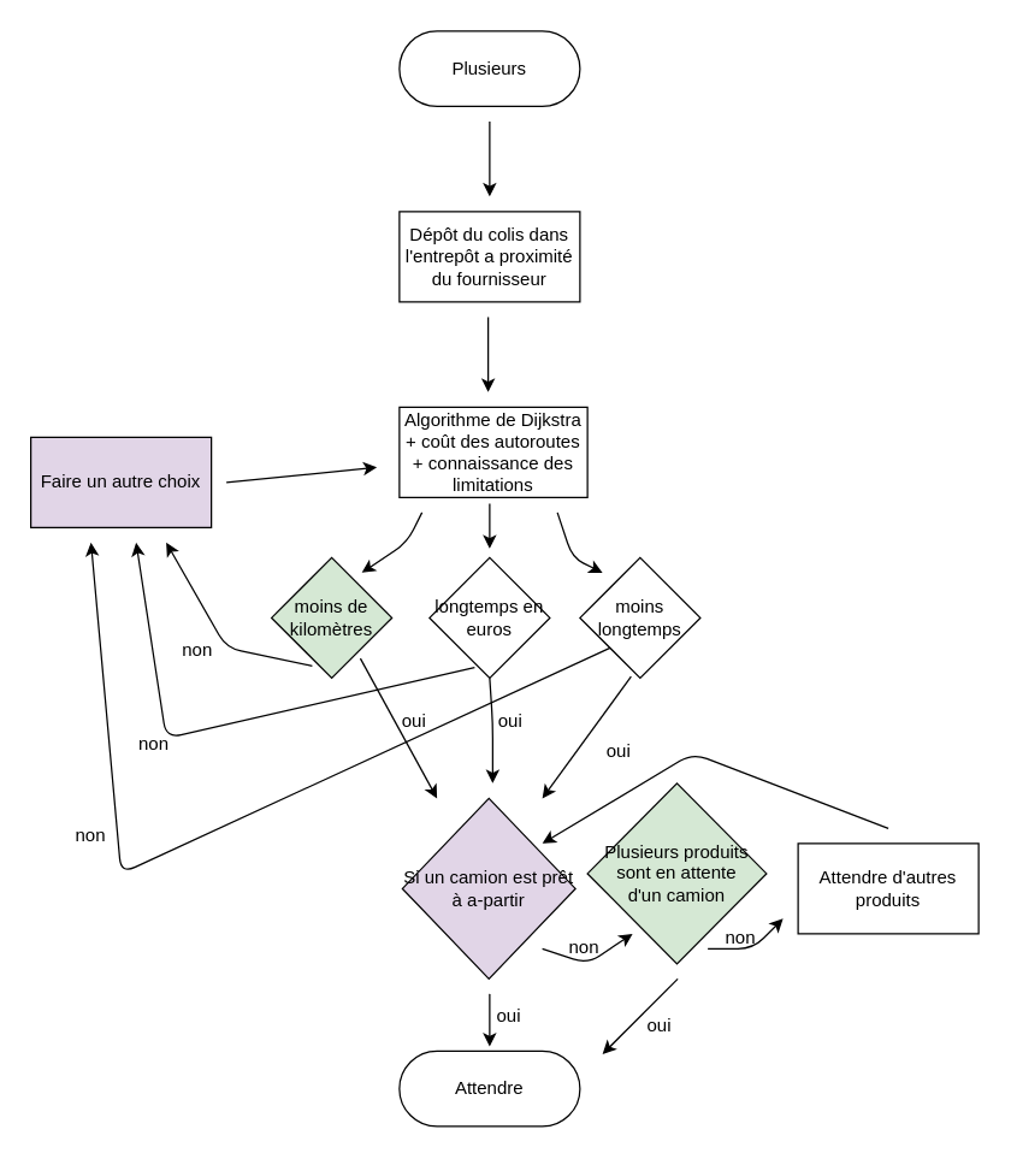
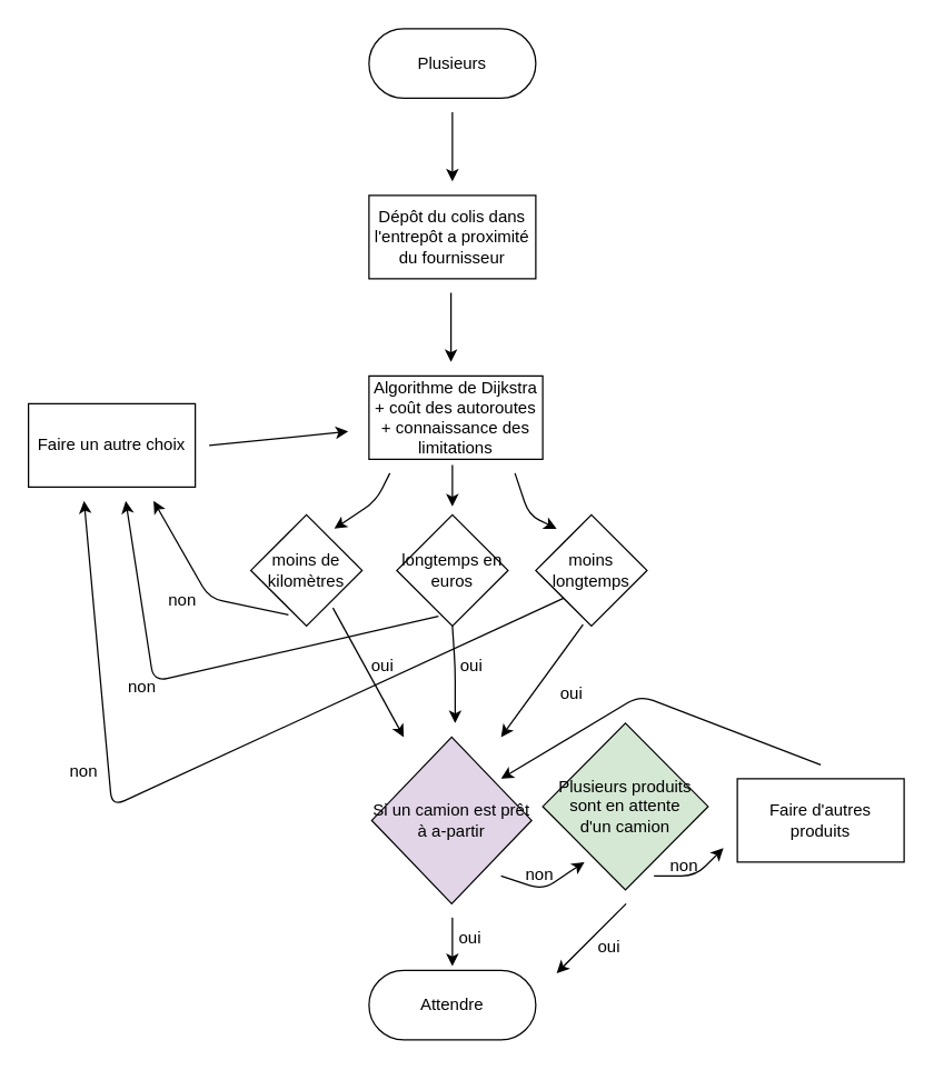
  <mxCell id="0" />
  <mxCell id="1" parent="0" />
  <mxCell id="2" value="Plusieurs" style="rounded=1;whiteSpace=wrap;html=1;arcSize=50;" vertex="1" parent="1"><mxGeometry x="265" y="20" width="120" height="50" as="geometry" /></mxCell>
  <mxCell id="3" value="" style="endArrow=classic;html=1;" edge="1" parent="1"><mxGeometry width="50" height="50" relative="1" as="geometry"><mxPoint x="325" y="80" as="sourcePoint" /><mxPoint x="325" y="130" as="targetPoint" /></mxGeometry></mxCell>
  <mxCell id="4" value="Dépôt du colis dans l'entrepôt a proximité du fournisseur" style="rounded=0;whiteSpace=wrap;html=1;" vertex="1" parent="1"><mxGeometry x="265" y="140" width="120" height="60" as="geometry" /></mxCell>
  <mxCell id="5" value="" style="endArrow=classic;html=1;" edge="1" parent="1"><mxGeometry width="50" height="50" relative="1" as="geometry"><mxPoint x="324" y="210" as="sourcePoint" /><mxPoint x="324" y="260" as="targetPoint" /></mxGeometry></mxCell>
  <mxCell id="6" value="Algorithme de Dijkstra + coût des autoroutes + connaissance des limitations" style="rounded=0;whiteSpace=wrap;html=1;" vertex="1" parent="1"><mxGeometry x="265" y="270" width="125" height="60" as="geometry" /></mxCell>
- <mxCell id="7" value="moins de kilomètres" style="rhombus;whiteSpace=wrap;html=1;fillColor=#d5e8d4;" vertex="1" parent="1"><mxGeometry x="180" y="370" width="80" height="80" as="geometry" /></mxCell>
+ <mxCell id="7" value="moins de kilomètres" style="rhombus;whiteSpace=wrap;html=1;" vertex="1" parent="1"><mxGeometry x="180" y="370" width="80" height="80" as="geometry" /></mxCell>
  <mxCell id="8" value="longtemps en&lt;br&gt;euros" style="rhombus;whiteSpace=wrap;html=1;" vertex="1" parent="1"><mxGeometry x="285" y="370" width="80" height="80" as="geometry" /></mxCell>
  <mxCell id="9" value="moins longtemps" style="rhombus;whiteSpace=wrap;html=1;" vertex="1" parent="1"><mxGeometry x="385" y="370" width="80" height="80" as="geometry" /></mxCell>
  <mxCell id="10" value="" style="endArrow=classic;html=1;" edge="1" parent="1"><mxGeometry width="50" height="50" relative="1" as="geometry"><mxPoint x="280" y="340" as="sourcePoint" /><mxPoint x="240" y="380" as="targetPoint" /><Array as="points"><mxPoint x="270" y="360" /></Array></mxGeometry></mxCell>
  <mxCell id="11" value="" style="endArrow=classic;html=1;" edge="1" parent="1"><mxGeometry width="50" height="50" relative="1" as="geometry"><mxPoint x="370" y="340" as="sourcePoint" /><mxPoint x="400" y="380" as="targetPoint" /><Array as="points"><mxPoint x="380" y="370" /></Array></mxGeometry></mxCell>
  <mxCell id="12" value="" style="endArrow=classic;html=1;entryX=0.5;entryY=0;entryDx=0;entryDy=0;" edge="1" parent="1"><mxGeometry width="50" height="50" relative="1" as="geometry"><mxPoint x="325" y="334" as="sourcePoint" /><mxPoint x="325" y="364" as="targetPoint" /></mxGeometry></mxCell>
  <mxCell id="13" value="" style="endArrow=classic;html=1;exitX=0.738;exitY=0.838;exitDx=0;exitDy=0;exitPerimeter=0;" edge="1" parent="1" source="7"><mxGeometry width="50" height="50" relative="1" as="geometry"><mxPoint x="220" y="460" as="sourcePoint" /><mxPoint x="290" y="530" as="targetPoint" /></mxGeometry></mxCell>
  <mxCell id="14" value="" style="endArrow=classic;html=1;exitX=0.5;exitY=1;exitDx=0;exitDy=0;" edge="1" parent="1" source="8"><mxGeometry width="50" height="50" relative="1" as="geometry"><mxPoint x="327" y="460" as="sourcePoint" /><mxPoint x="327" y="520" as="targetPoint" /><Array as="points"><mxPoint x="327" y="480" /></Array></mxGeometry></mxCell>
  <mxCell id="15" value="" style="endArrow=classic;html=1;exitX=0.425;exitY=0.988;exitDx=0;exitDy=0;exitPerimeter=0;" edge="1" parent="1" source="9"><mxGeometry width="50" height="50" relative="1" as="geometry"><mxPoint x="420" y="460" as="sourcePoint" /><mxPoint x="360" y="530" as="targetPoint" /></mxGeometry></mxCell>
  <mxCell id="16" value="Si un camion est prêt à a-partir" style="rhombus;whiteSpace=wrap;html=1;fillColor=#e1d5e7;" vertex="1" parent="1"><mxGeometry x="267" y="530" width="115" height="120" as="geometry" /></mxCell>
  <mxCell id="17" value="oui" style="text;html=1;resizable=0;points=[];autosize=1;align=left;verticalAlign=top;spacingTop=-4;" vertex="1" parent="1"><mxGeometry x="265" y="469" width="30" height="20" as="geometry" /></mxCell>
  <mxCell id="18" value="oui" style="text;html=1;resizable=0;points=[];autosize=1;align=left;verticalAlign=top;spacingTop=-4;" vertex="1" parent="1"><mxGeometry x="328.5" y="469" width="30" height="20" as="geometry" /></mxCell>
  <mxCell id="19" value="oui" style="text;html=1;resizable=0;points=[];autosize=1;align=left;verticalAlign=top;spacingTop=-4;" vertex="1" parent="1"><mxGeometry x="401" y="489" width="30" height="20" as="geometry" /></mxCell>
- <mxCell id="20" value="Faire un autre choix" style="rounded=0;whiteSpace=wrap;html=1;fillColor=#e1d5e7;" vertex="1" parent="1"><mxGeometry x="20" y="290" width="120" height="60" as="geometry" /></mxCell>
+ <mxCell id="20" value="Faire un autre choix" style="rounded=0;whiteSpace=wrap;html=1;" vertex="1" parent="1"><mxGeometry x="20" y="290" width="120" height="60" as="geometry" /></mxCell>
  <mxCell id="21" value="" style="endArrow=classic;html=1;" edge="1" parent="1"><mxGeometry width="50" height="50" relative="1" as="geometry"><mxPoint x="150" y="320" as="sourcePoint" /><mxPoint x="250" y="310" as="targetPoint" /></mxGeometry></mxCell>
  <mxCell id="22" value="" style="endArrow=classic;html=1;exitX=0.338;exitY=0.9;exitDx=0;exitDy=0;exitPerimeter=0;" edge="1" parent="1" source="7"><mxGeometry width="50" height="50" relative="1" as="geometry"><mxPoint x="210" y="460" as="sourcePoint" /><mxPoint x="110" y="360" as="targetPoint" /><Array as="points"><mxPoint x="150" y="430" /></Array></mxGeometry></mxCell>
  <mxCell id="23" value="non" style="text;html=1;resizable=0;points=[];autosize=1;align=left;verticalAlign=top;spacingTop=-4;" vertex="1" parent="1"><mxGeometry x="119" y="422" width="40" height="20" as="geometry" /></mxCell>
  <mxCell id="24" value="" style="endArrow=classic;html=1;exitX=0.375;exitY=0.913;exitDx=0;exitDy=0;exitPerimeter=0;" edge="1" parent="1" source="8"><mxGeometry width="50" height="50" relative="1" as="geometry"><mxPoint x="320" y="460" as="sourcePoint" /><mxPoint x="90" y="360" as="targetPoint" /><Array as="points"><mxPoint x="110" y="490" /></Array></mxGeometry></mxCell>
  <mxCell id="25" value="non" style="text;html=1;resizable=0;points=[];autosize=1;align=left;verticalAlign=top;spacingTop=-4;" vertex="1" parent="1"><mxGeometry x="90" y="484" width="40" height="20" as="geometry" /></mxCell>
  <mxCell id="26" value="" style="endArrow=classic;html=1;exitX=0;exitY=1;exitDx=0;exitDy=0;" edge="1" parent="1" source="9"><mxGeometry width="50" height="50" relative="1" as="geometry"><mxPoint x="410" y="460" as="sourcePoint" /><mxPoint x="60" y="360" as="targetPoint" /><Array as="points"><mxPoint x="80" y="580" /></Array></mxGeometry></mxCell>
  <mxCell id="27" value="non" style="text;html=1;resizable=0;points=[];autosize=1;align=left;verticalAlign=top;spacingTop=-4;" vertex="1" parent="1"><mxGeometry x="48" y="545" width="40" height="20" as="geometry" /></mxCell>
  <mxCell id="28" value="Plusieurs produits sont en attente&lt;br&gt;d'un camion" style="rhombus;whiteSpace=wrap;html=1;fillColor=#d5e8d4;" vertex="1" parent="1"><mxGeometry x="390" y="520" width="119" height="120" as="geometry" /></mxCell>
- <mxCell id="29" value="Attendre d'autres&lt;br&gt;produits" style="rounded=0;whiteSpace=wrap;html=1;" vertex="1" parent="1"><mxGeometry x="530" y="560" width="120" height="60" as="geometry" /></mxCell>
+ <mxCell id="29" value="Faire d'autres&lt;br&gt;produits" style="rounded=0;whiteSpace=wrap;html=1;" vertex="1" parent="1"><mxGeometry x="530" y="560" width="120" height="60" as="geometry" /></mxCell>
  <mxCell id="30" value="" style="endArrow=classic;html=1;" edge="1" parent="1"><mxGeometry width="50" height="50" relative="1" as="geometry"><mxPoint x="360" y="630" as="sourcePoint" /><mxPoint x="420" y="620" as="targetPoint" /><Array as="points"><mxPoint x="390" y="640" /></Array></mxGeometry></mxCell>
  <mxCell id="31" value="" style="endArrow=classic;html=1;" edge="1" parent="1"><mxGeometry width="50" height="50" relative="1" as="geometry"><mxPoint x="470" y="630" as="sourcePoint" /><mxPoint x="520" y="610" as="targetPoint" /><Array as="points"><mxPoint x="500" y="630" /></Array></mxGeometry></mxCell>
  <mxCell id="32" value="non" style="text;html=1;resizable=0;points=[];autosize=1;align=left;verticalAlign=top;spacingTop=-4;" vertex="1" parent="1"><mxGeometry x="376" y="619" width="40" height="20" as="geometry" /></mxCell>
  <mxCell id="33" value="non" style="text;html=1;resizable=0;points=[];autosize=1;align=left;verticalAlign=top;spacingTop=-4;" vertex="1" parent="1"><mxGeometry x="480" y="613" width="40" height="20" as="geometry" /></mxCell>
  <mxCell id="34" value="" style="endArrow=classic;html=1;" edge="1" parent="1"><mxGeometry width="50" height="50" relative="1" as="geometry"><mxPoint x="590" y="550" as="sourcePoint" /><mxPoint x="360" y="560" as="targetPoint" /><Array as="points"><mxPoint x="460" y="500" /></Array></mxGeometry></mxCell>
  <mxCell id="35" value="" style="endArrow=classic;html=1;entryX=0.462;entryY=-0.1;entryDx=0;entryDy=0;entryPerimeter=0;" edge="1" parent="1"><mxGeometry width="50" height="50" relative="1" as="geometry"><mxPoint x="325" y="660" as="sourcePoint" /><mxPoint x="324.99" y="695" as="targetPoint" /></mxGeometry></mxCell>
  <mxCell id="36" value="oui" style="text;html=1;resizable=0;points=[];autosize=1;align=left;verticalAlign=top;spacingTop=-4;" vertex="1" parent="1"><mxGeometry x="327.5" y="665" width="30" height="20" as="geometry" /></mxCell>
  <mxCell id="37" value="" style="endArrow=classic;html=1;" edge="1" parent="1"><mxGeometry width="50" height="50" relative="1" as="geometry"><mxPoint x="450" y="650" as="sourcePoint" /><mxPoint x="400" y="700" as="targetPoint" /></mxGeometry></mxCell>
  <mxCell id="38" value="oui" style="text;html=1;resizable=0;points=[];autosize=1;align=left;verticalAlign=top;spacingTop=-4;" vertex="1" parent="1"><mxGeometry x="428" y="671" width="30" height="20" as="geometry" /></mxCell>
  <mxCell id="39" value="Attendre" style="rounded=1;whiteSpace=wrap;html=1;arcSize=50;" vertex="1" parent="1"><mxGeometry x="265" y="698" width="120" height="50" as="geometry" /></mxCell>
